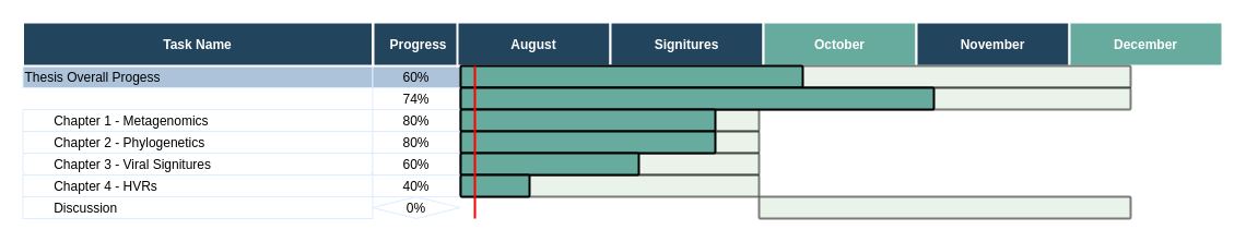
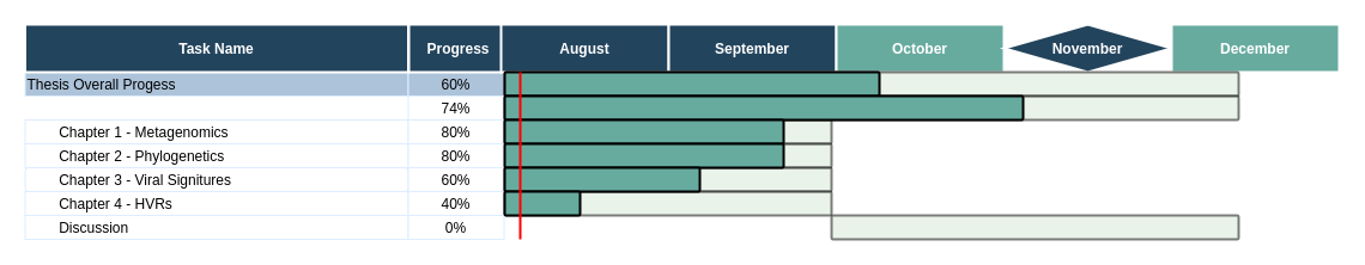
  <mxCell id="0" />
  <mxCell id="1" parent="0" />
  <mxCell id="2" value="Thesis Overall Progess" style="align=left;strokeColor=#DEEDFF;fillColor=#ADC3D9" parent="1" vertex="1"><mxGeometry x="20.5" y="60" width="320" height="20" as="geometry" /></mxCell>
  <mxCell id="3" value="60%" style="strokeColor=#DEEDFF;fillColor=#ADC3D9" parent="1" vertex="1"><mxGeometry x="340.5" y="60" width="80.0" height="20" as="geometry" /></mxCell>
  <mxCell id="4" value="74%" style="strokeColor=#DEEDFF;fillColor=#FFFFFF;" parent="1" vertex="1"><mxGeometry x="340.5" y="80" width="80.0" height="20" as="geometry" /></mxCell>
  <mxCell id="5" value="        Chapter 1 - Metagenomics" style="align=left;strokeColor=#DEEDFF;gradientColor=none;fillColor=#FFFFFF;" parent="1" vertex="1"><mxGeometry x="20.5" y="100" width="320.0" height="20.0" as="geometry" /></mxCell>
  <mxCell id="6" value="80%" style="strokeColor=#DEEDFF;gradientColor=none;fillColor=#FFFFFF;" parent="1" vertex="1"><mxGeometry x="340.5" y="100" width="80.0" height="20" as="geometry" /></mxCell>
  <mxCell id="7" value="        Chapter 2 - Phylogenetics" style="align=left;strokeColor=#DEEDFF;gradientColor=none;fillColor=#FFFFFF;" parent="1" vertex="1"><mxGeometry x="20.5" y="120" width="320" height="20" as="geometry" /></mxCell>
  <mxCell id="8" value="80%" style="strokeColor=#DEEDFF;gradientColor=none;fillColor=#FFFFFF;" parent="1" vertex="1"><mxGeometry x="340.5" y="120" width="80.0" height="20" as="geometry" /></mxCell>
  <mxCell id="9" value="        Chapter 3 - Viral Signitures" style="align=left;strokeColor=#DEEDFF;gradientColor=none;fillColor=#FFFFFF;rounded=1;" parent="1" vertex="1"><mxGeometry x="20.5" y="140" width="320.0" height="20" as="geometry" /></mxCell>
  <mxCell id="10" value="60%" style="strokeColor=#DEEDFF;gradientColor=none;fillColor=#FFFFFF;" parent="1" vertex="1"><mxGeometry x="340.5" y="140" width="80.0" height="20" as="geometry" /></mxCell>
  <mxCell id="11" value="        Chapter 4 - HVRs" style="align=left;strokeColor=#DEEDFF;gradientColor=none;fillColor=#FFFFFF;" parent="1" vertex="1"><mxGeometry x="20.5" y="160" width="320.0" height="20" as="geometry" /></mxCell>
  <mxCell id="12" value="40%" style="strokeColor=#DEEDFF;gradientColor=none;fillColor=#FFFFFF;" parent="1" vertex="1"><mxGeometry x="340.5" y="160" width="80.0" height="20" as="geometry" /></mxCell>
  <mxCell id="13" value="        Discussion" style="align=left;strokeColor=#DEEDFF;fillColor=#FFFFFF;" parent="1" vertex="1"><mxGeometry x="20.5" y="180" width="320.0" height="20" as="geometry" /></mxCell>
- <mxCell id="14" value="0%" style="rhombus;strokeColor=#DEEDFF;fillColor=#FFFFFF;" parent="1" vertex="1"><mxGeometry x="340.5" y="180" width="80.0" height="20" as="geometry" /></mxCell>
+ <mxCell id="14" value="0%" style="strokeColor=#DEEDFF;fillColor=#FFFFFF;" parent="1" vertex="1"><mxGeometry x="340.5" y="180" width="80.0" height="20" as="geometry" /></mxCell>
  <mxCell id="15" value="Task Name" style="fillColor=#23445D;strokeColor=#FFFFFF;strokeWidth=2;fontColor=#FFFFFF;fontStyle=1" parent="1" vertex="1"><mxGeometry x="20.5" y="20" width="320" height="40" as="geometry" /></mxCell>
  <mxCell id="16" value="Progress" style="fillColor=#23445D;strokeColor=#FFFFFF;strokeWidth=2;fontColor=#FFFFFF;fontStyle=1" parent="1" vertex="1"><mxGeometry x="341" y="20" width="83" height="40" as="geometry" /></mxCell>
  <mxCell id="17" value="August" style="fillColor=#23445D;strokeColor=#FFFFFF;strokeWidth=2;fontColor=#FFFFFF;fontStyle=1" parent="1" vertex="1"><mxGeometry x="418" y="20" width="140" height="40" as="geometry" /></mxCell>
- <mxCell id="18" value="Signitures" style="fillColor=#23445D;strokeColor=#FFFFFF;strokeWidth=2;fontColor=#FFFFFF;fontStyle=1" parent="1" vertex="1"><mxGeometry x="558" y="20" width="140" height="40" as="geometry" /></mxCell>
+ <mxCell id="18" value="September" style="fillColor=#23445D;strokeColor=#FFFFFF;strokeWidth=2;fontColor=#FFFFFF;fontStyle=1" parent="1" vertex="1"><mxGeometry x="558" y="20" width="140" height="40" as="geometry" /></mxCell>
  <mxCell id="19" value="October" style="fillColor=#67ab9f;strokeColor=#FFFFFF;strokeWidth=2;fontColor=#FFFFFF;fontStyle=1;" parent="1" vertex="1"><mxGeometry x="698" y="20" width="140" height="40" as="geometry" /></mxCell>
- <mxCell id="20" value="November" style="fillColor=#23445D;strokeColor=#FFFFFF;strokeWidth=2;fontColor=#FFFFFF;fontStyle=1" parent="1" vertex="1"><mxGeometry x="838" y="20" width="140" height="40" as="geometry" /></mxCell>
+ <mxCell id="20" value="November" style="rhombus;fillColor=#23445D;strokeColor=#FFFFFF;strokeWidth=2;fontColor=#FFFFFF;fontStyle=1;" parent="1" vertex="1"><mxGeometry x="838" y="20" width="140" height="40" as="geometry" /></mxCell>
  <mxCell id="21" value="December" style="fillColor=#67ab9f;strokeColor=#FFFFFF;strokeWidth=2;fontColor=#FFFFFF;fontStyle=1;" parent="1" vertex="1"><mxGeometry x="978" y="20" width="140" height="40" as="geometry" /></mxCell>
  <mxCell id="22" value="" style="shape=mxgraph.flowchart.process;fillColor=#D5E8D4;strokeColor=#000000;strokeWidth=2;opacity=50" vertex="1" parent="1"><mxGeometry x="421" y="60" width="613" height="20" as="geometry" /></mxCell>
  <mxCell id="23" value="" style="shape=mxgraph.flowchart.process;fillColor=#67AB9F;strokeColor=#000000;strokeWidth=2;opacity=100" vertex="1" parent="1"><mxGeometry x="421" y="60" width="313" height="20" as="geometry" /></mxCell>
  <mxCell id="24" value="" style="shape=mxgraph.flowchart.process;fillColor=#D5E8D4;strokeColor=#000000;strokeWidth=2;opacity=50" vertex="1" parent="1"><mxGeometry x="421" y="80" width="613" height="20" as="geometry" /></mxCell>
  <mxCell id="25" value="" style="shape=mxgraph.flowchart.process;fillColor=#D5E8D4;strokeColor=#000000;strokeWidth=2;opacity=50" vertex="1" parent="1"><mxGeometry x="421" y="100" width="273" height="20" as="geometry" /></mxCell>
  <mxCell id="26" value="" style="shape=mxgraph.flowchart.process;fillColor=#D5E8D4;strokeColor=#000000;strokeWidth=2;opacity=50" vertex="1" parent="1"><mxGeometry x="422" y="120" width="272" height="20" as="geometry" /></mxCell>
  <mxCell id="27" value="" style="shape=mxgraph.flowchart.process;fillColor=#D5E8D4;strokeColor=#000000;strokeWidth=2;opacity=50" vertex="1" parent="1"><mxGeometry x="421" y="140" width="273" height="20" as="geometry" /></mxCell>
  <mxCell id="28" value="" style="shape=mxgraph.flowchart.process;fillColor=#D5E8D4;strokeColor=#000000;strokeWidth=2;opacity=50" vertex="1" parent="1"><mxGeometry x="421" y="160" width="273" height="20" as="geometry" /></mxCell>
  <mxCell id="29" value="" style="shape=mxgraph.flowchart.process;fillColor=#D5E8D4;strokeColor=#000000;strokeWidth=2;opacity=50" vertex="1" parent="1"><mxGeometry x="694" y="180" width="340" height="20" as="geometry" /></mxCell>
  <mxCell id="30" value="" style="shape=mxgraph.flowchart.process;fillColor=#67AB9F;strokeColor=#000000;strokeWidth=2;opacity=100" vertex="1" parent="1"><mxGeometry x="421" y="80" width="433" height="20" as="geometry" /></mxCell>
  <mxCell id="31" value="" style="shape=mxgraph.flowchart.process;fillColor=#67AB9F;strokeColor=#000000;strokeWidth=2;opacity=100" vertex="1" parent="1"><mxGeometry x="421" y="100" width="233" height="20" as="geometry" /></mxCell>
  <mxCell id="32" value="" style="shape=mxgraph.flowchart.process;fillColor=#67AB9F;strokeColor=#000000;strokeWidth=2;opacity=100" vertex="1" parent="1"><mxGeometry x="421" y="120" width="233" height="20" as="geometry" /></mxCell>
  <mxCell id="33" value="" style="shape=mxgraph.flowchart.process;fillColor=#67AB9F;strokeColor=#000000;strokeWidth=2;opacity=100" vertex="1" parent="1"><mxGeometry x="421" y="140" width="163" height="20" as="geometry" /></mxCell>
  <mxCell id="34" value="" style="shape=mxgraph.flowchart.process;fillColor=#67AB9F;strokeColor=#000000;strokeWidth=2;opacity=100" vertex="1" parent="1"><mxGeometry x="421" y="160" width="63" height="20" as="geometry" /></mxCell>
  <mxCell id="35" value="" style="endArrow=none;html=1;strokeColor=#FF0000;strokeWidth=2;" edge="1" parent="1"><mxGeometry width="50" height="50" relative="1" as="geometry"><mxPoint x="434" y="60" as="sourcePoint" /><mxPoint x="434" y="200" as="targetPoint" /></mxGeometry></mxCell>
